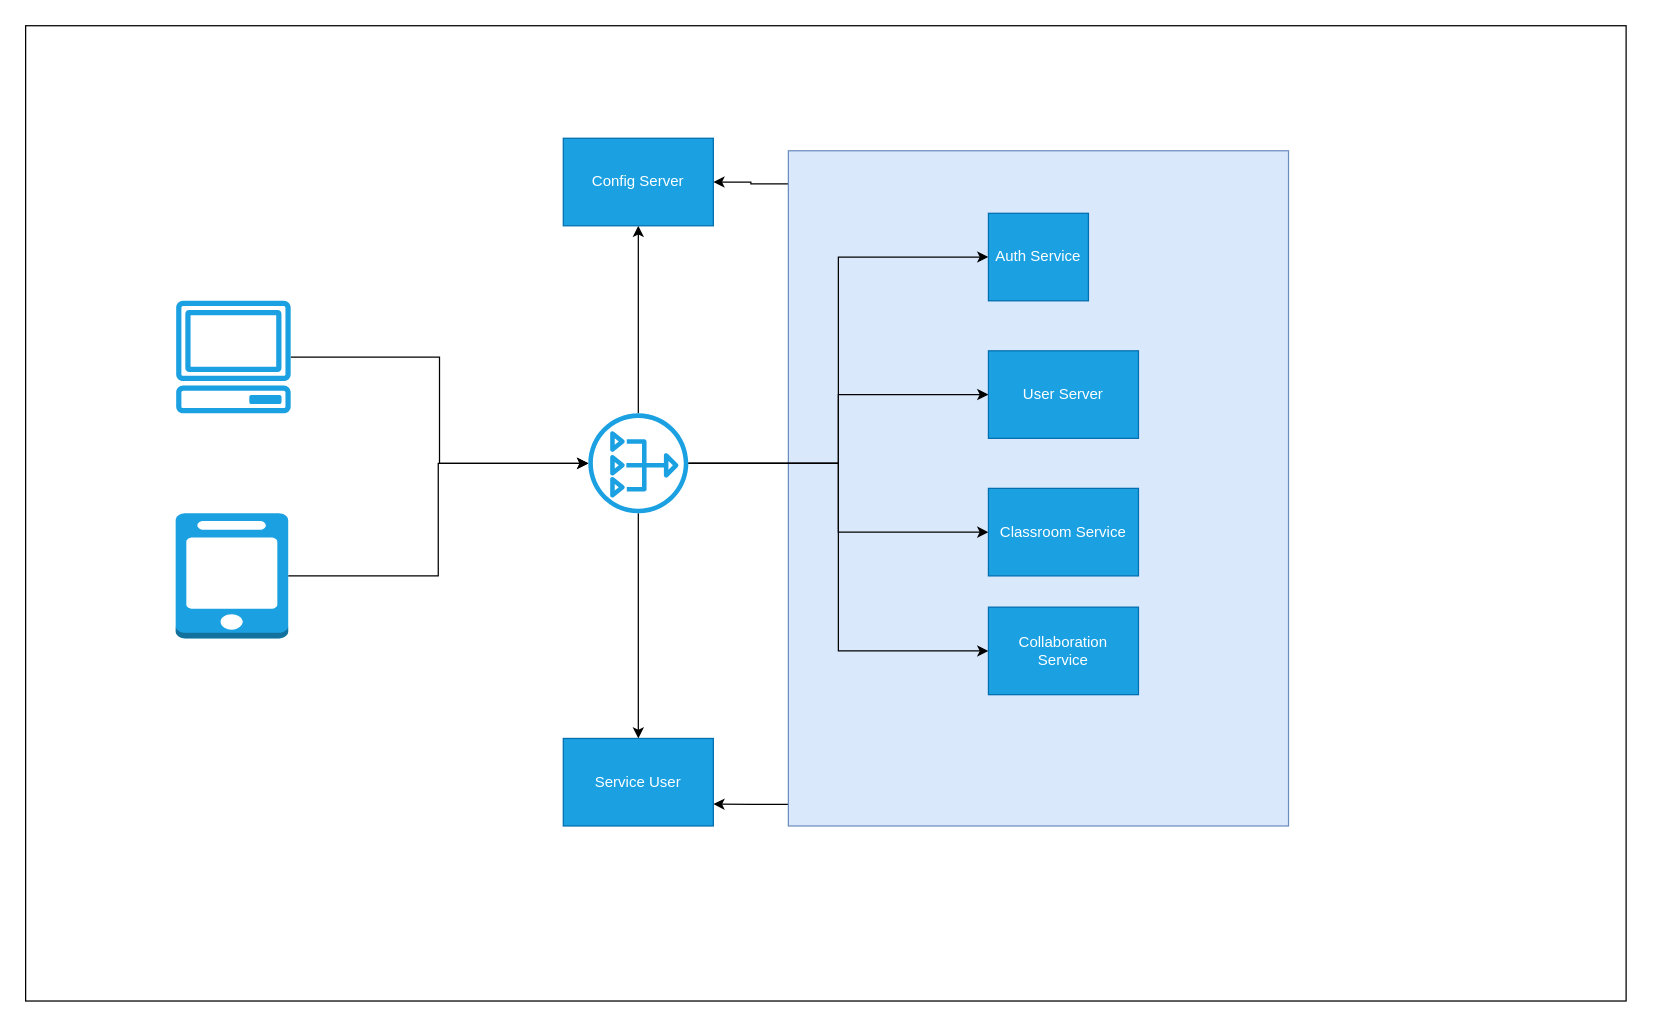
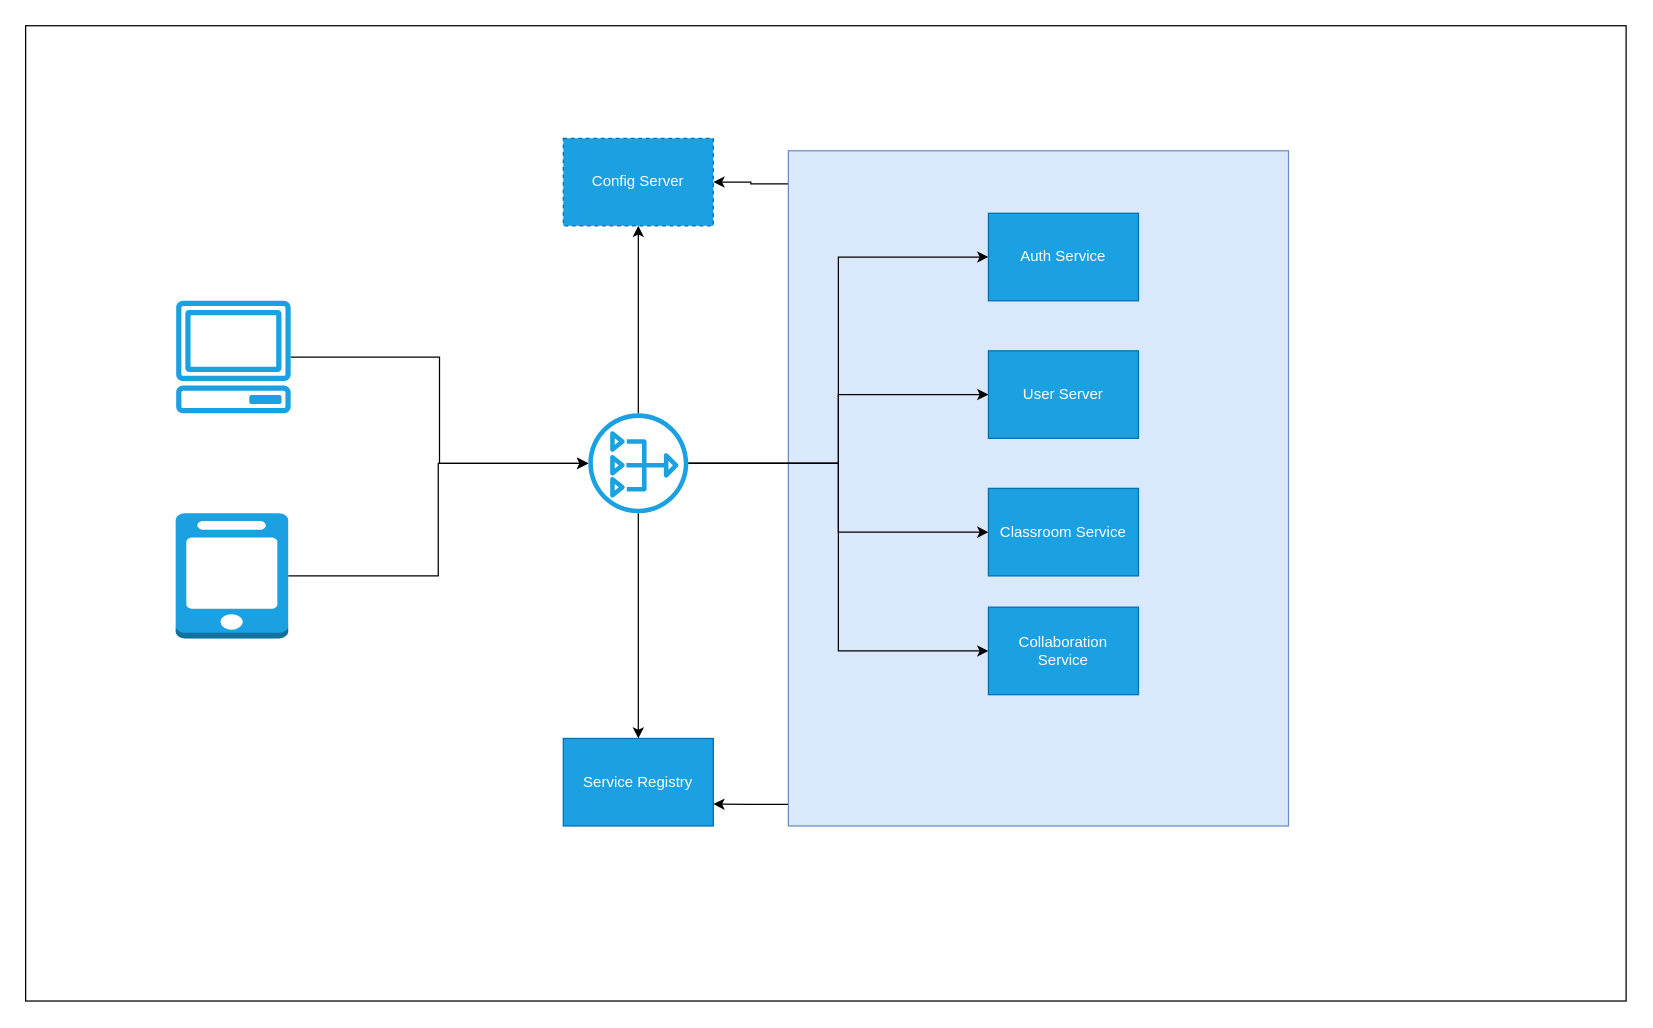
  <mxCell id="0" />
  <mxCell id="1" parent="0" />
  <mxCell id="2" value="" style="rounded=0;whiteSpace=wrap;html=1;" vertex="1" parent="1"><mxGeometry x="20" width="1280" height="780" as="geometry" y="20" /></mxCell>
  <mxCell id="3" style="edgeStyle=orthogonalEdgeStyle;rounded=0;orthogonalLoop=1;jettySize=auto;html=1;entryX=1;entryY=0.75;entryDx=0;entryDy=0;strokeColor=default;exitX=0.002;exitY=0.968;exitDx=0;exitDy=0;exitPerimeter=0;" edge="1" parent="1" source="5" target="19"><mxGeometry relative="1" as="geometry" /></mxCell>
  <mxCell id="4" style="edgeStyle=orthogonalEdgeStyle;rounded=0;orthogonalLoop=1;jettySize=auto;html=1;strokeColor=default;exitX=0.005;exitY=0.049;exitDx=0;exitDy=0;exitPerimeter=0;" edge="1" parent="1" source="5" target="22"><mxGeometry relative="1" as="geometry" /></mxCell>
  <mxCell id="5" value="" style="rounded=0;whiteSpace=wrap;html=1;fillColor=#dae8fc;strokeColor=#6c8ebf;" vertex="1" parent="1"><mxGeometry x="630" y="120" width="400" height="540" as="geometry" /></mxCell>
  <mxCell id="6" style="edgeStyle=orthogonalEdgeStyle;rounded=0;orthogonalLoop=1;jettySize=auto;html=1;" edge="1" parent="1" source="7" target="14"><mxGeometry relative="1" as="geometry" /></mxCell>
  <mxCell id="7" value="" style="sketch=0;outlineConnect=0;dashed=0;verticalLabelPosition=bottom;verticalAlign=top;align=center;html=1;fontSize=12;fontStyle=0;aspect=fixed;pointerEvents=1;shape=mxgraph.aws4.client;fillColor=#1ba1e2;strokeColor=#006EAF;fontColor=#ffffff;" vertex="1" parent="1"><mxGeometry x="140" y="240" width="92.37" height="90" as="geometry" /></mxCell>
  <mxCell id="8" style="edgeStyle=orthogonalEdgeStyle;rounded=0;orthogonalLoop=1;jettySize=auto;html=1;entryX=0;entryY=0.5;entryDx=0;entryDy=0;" edge="1" parent="1" source="14" target="15"><mxGeometry relative="1" as="geometry" /></mxCell>
  <mxCell id="9" style="edgeStyle=orthogonalEdgeStyle;rounded=0;orthogonalLoop=1;jettySize=auto;html=1;entryX=0;entryY=0.5;entryDx=0;entryDy=0;" edge="1" parent="1" source="14" target="16"><mxGeometry relative="1" as="geometry" /></mxCell>
  <mxCell id="10" style="edgeStyle=orthogonalEdgeStyle;rounded=0;orthogonalLoop=1;jettySize=auto;html=1;entryX=0;entryY=0.5;entryDx=0;entryDy=0;" edge="1" parent="1" source="14" target="17"><mxGeometry relative="1" as="geometry" /></mxCell>
  <mxCell id="11" style="edgeStyle=orthogonalEdgeStyle;rounded=0;orthogonalLoop=1;jettySize=auto;html=1;strokeColor=default;entryX=0;entryY=0.5;entryDx=0;entryDy=0;" edge="1" parent="1" source="14" target="18"><mxGeometry relative="1" as="geometry" /></mxCell>
  <mxCell id="12" style="edgeStyle=orthogonalEdgeStyle;rounded=0;orthogonalLoop=1;jettySize=auto;html=1;entryX=0.5;entryY=0;entryDx=0;entryDy=0;strokeColor=default;" edge="1" parent="1" source="14" target="19"><mxGeometry relative="1" as="geometry" /></mxCell>
  <mxCell id="13" style="edgeStyle=orthogonalEdgeStyle;rounded=0;orthogonalLoop=1;jettySize=auto;html=1;strokeColor=default;entryX=0.5;entryY=1;entryDx=0;entryDy=0;" edge="1" parent="1" source="14" target="22"><mxGeometry relative="1" as="geometry" /></mxCell>
  <mxCell id="14" value="" style="sketch=0;outlineConnect=0;fillColor=#1ba1e2;strokeColor=#006EAF;dashed=0;verticalLabelPosition=bottom;verticalAlign=top;align=center;html=1;fontSize=12;fontStyle=0;aspect=fixed;pointerEvents=1;shape=mxgraph.aws4.nat_gateway;fontColor=#ffffff;" vertex="1" parent="1"><mxGeometry x="470" y="330" width="80" height="80" as="geometry" /></mxCell>
- <mxCell id="15" value="Auth Service" style="rounded=0;whiteSpace=wrap;html=1;fillColor=#1ba1e2;fontColor=#ffffff;strokeColor=#006EAF;" vertex="1" parent="1"><mxGeometry x="790" y="170" width="80" height="70" as="geometry" /></mxCell>
+ <mxCell id="15" value="Auth Service" style="rounded=0;whiteSpace=wrap;html=1;fillColor=#1ba1e2;fontColor=#ffffff;strokeColor=#006EAF;" vertex="1" parent="1"><mxGeometry x="790" y="170" width="120" height="70" as="geometry" /></mxCell>
  <mxCell id="16" value="User Server" style="rounded=0;whiteSpace=wrap;html=1;fillColor=#1ba1e2;fontColor=#ffffff;strokeColor=#006EAF;" vertex="1" parent="1"><mxGeometry x="790" y="280" width="120" height="70" as="geometry" /></mxCell>
  <mxCell id="17" value="Classroom Service" style="rounded=0;whiteSpace=wrap;html=1;fillColor=#1ba1e2;fontColor=#ffffff;strokeColor=#006EAF;" vertex="1" parent="1"><mxGeometry x="790" y="390" width="120" height="70" as="geometry" /></mxCell>
  <mxCell id="18" value="Collaboration&lt;br&gt;Service" style="rounded=0;whiteSpace=wrap;html=1;fillColor=#1ba1e2;fontColor=#ffffff;strokeColor=#006EAF;" vertex="1" parent="1"><mxGeometry x="790" y="485" width="120" height="70" as="geometry" /></mxCell>
- <mxCell id="19" value="Service User" style="rounded=0;whiteSpace=wrap;html=1;fillColor=#1ba1e2;fontColor=#ffffff;strokeColor=#006EAF;" vertex="1" parent="1"><mxGeometry x="450" y="590" width="120" height="70" as="geometry" /></mxCell>
+ <mxCell id="19" value="Service Registry" style="rounded=0;whiteSpace=wrap;html=1;fillColor=#1ba1e2;fontColor=#ffffff;strokeColor=#006EAF;" vertex="1" parent="1"><mxGeometry x="450" y="590" width="120" height="70" as="geometry" /></mxCell>
  <mxCell id="20" style="edgeStyle=orthogonalEdgeStyle;rounded=0;orthogonalLoop=1;jettySize=auto;html=1;strokeColor=default;" edge="1" parent="1" source="21" target="14"><mxGeometry relative="1" as="geometry" /></mxCell>
  <mxCell id="21" value="" style="outlineConnect=0;dashed=0;verticalLabelPosition=bottom;verticalAlign=top;align=center;html=1;shape=mxgraph.aws3.mobile_client;fillColor=#1ba1e2;fontColor=#ffffff;strokeColor=#006EAF;" vertex="1" parent="1"><mxGeometry x="140" y="410" width="90" height="100" as="geometry" /></mxCell>
- <mxCell id="22" value="Config Server" style="rounded=0;whiteSpace=wrap;html=1;fillColor=#1ba1e2;fontColor=#ffffff;strokeColor=#006EAF;" vertex="1" parent="1"><mxGeometry x="450" y="110" width="120" height="70" as="geometry" /></mxCell>
+ <mxCell id="22" value="Config Server" style="rounded=0;whiteSpace=wrap;html=1;fillColor=#1ba1e2;fontColor=#ffffff;strokeColor=#006EAF;dashed=1;" vertex="1" parent="1"><mxGeometry x="450" y="110" width="120" height="70" as="geometry" /></mxCell>
